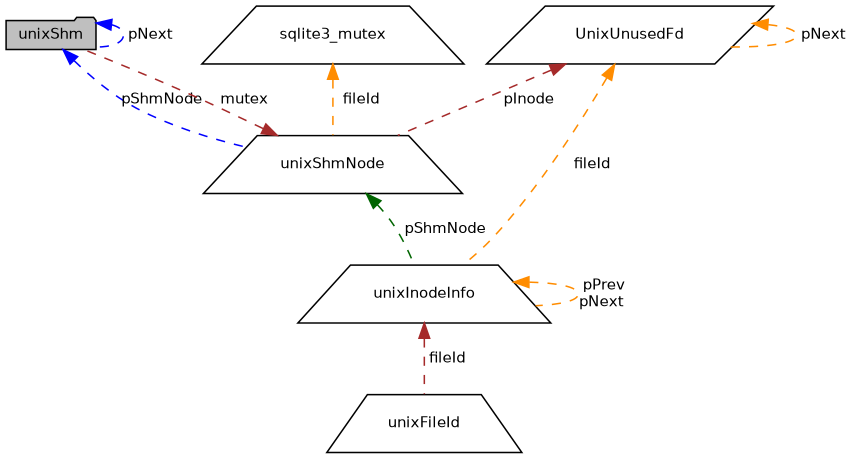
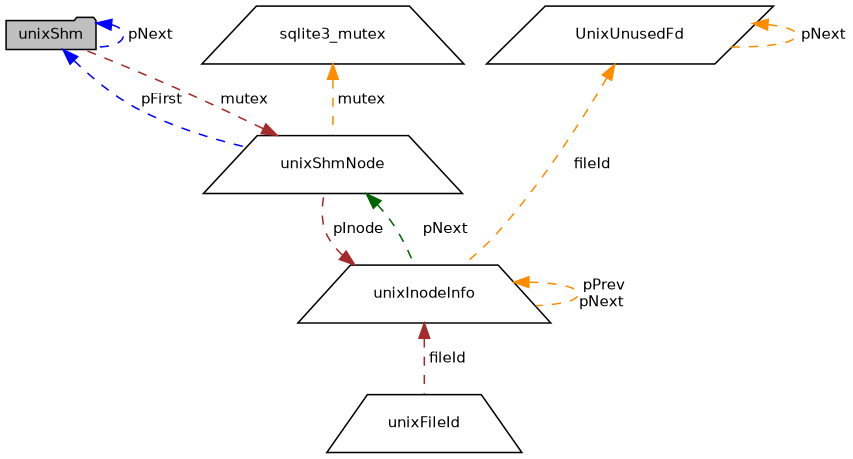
  digraph {
    node [color=black fillcolor=white fontname=Helvetica fontsize=10 shape=trapezium style=filled]
    edge [color=darkorange dir=back fontname=Helvetica fontsize=10 labelfontname=Helvetica labelfontsize=10 style=dashed]
    n1 [fillcolor=grey75 fontcolor=black height=0.2 label=unixShm shape=folder width=0.4]
    n2 [height=0.2 label=unixShmNode width=0.4]
    n3 [height=0.2 label=unixInodeInfo width=0.4]
    n4 [height=0.2 label=unixFileId width=0.4]
    n5 [height=0.2 label=sqlite3_mutex width=0.4]
    n6 [height=0.2 label=UnixUnusedFd shape=parallelogram width=0.4]
    n1 -> n1 [color=blue label=" pNext"]
-   n1 -> n2 [color=blue label=" pShmNode"]
+   n1 -> n2 [color=blue label=" pFirst"]
    n2 -> n1 [color=brown label=" mutex"]
-   n2 -> n3 [color=darkgreen label=" pShmNode"]
-   n6 -> n2 [color=brown label=" pInode"]
+   n2 -> n3 [color=darkgreen label=" pNext"]
+   n3 -> n2 [color=brown label=" pInode"]
    n3 -> n3 [label=" pPrev\npNext"]
    n3 -> n4 [color=brown label=" fileId"]
-   n5 -> n2 [label=" fileId"]
+   n5 -> n2 [label=" mutex"]
    n6 -> n3 [label=" fileId"]
    n6 -> n6 [label=" pNext"]
  }
